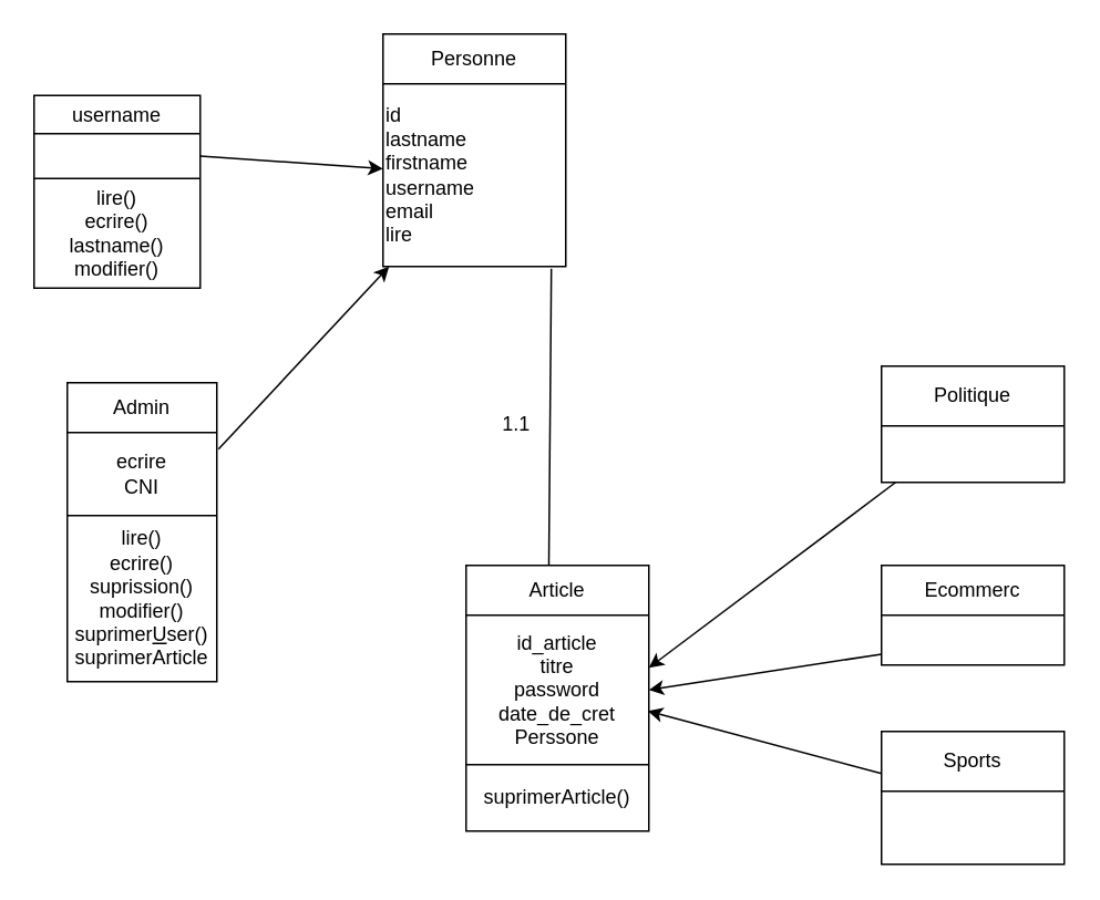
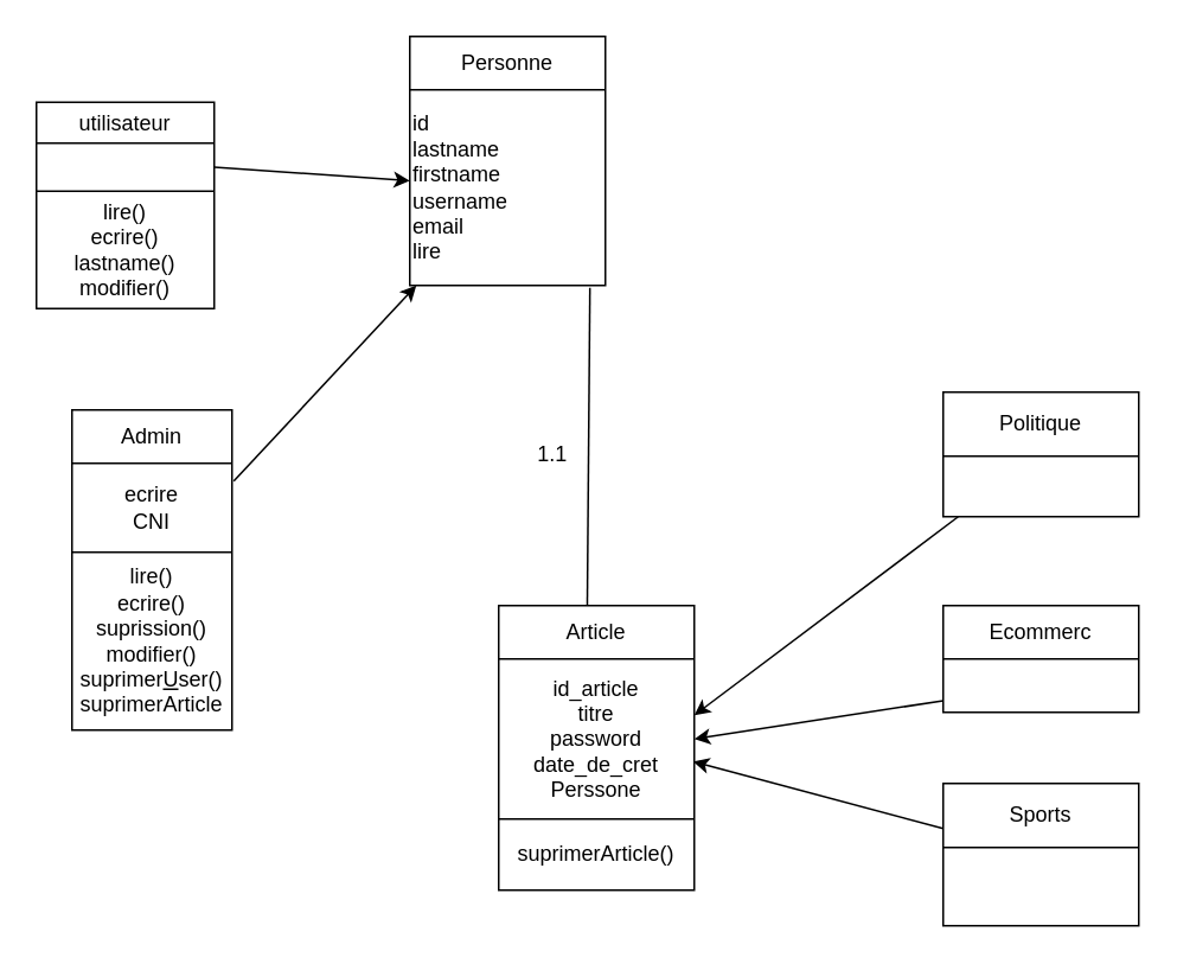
  <mxCell id="0" />
  <mxCell id="1" parent="0" />
  <mxCell id="2" style="edgeStyle=none;html=1;entryX=1;entryY=0.352;entryDx=0;entryDy=0;entryPerimeter=0;" parent="1" source="3" target="34" edge="1"><mxGeometry relative="1" as="geometry" /></mxCell>
  <mxCell id="3" value="" style="shape=table;startSize=0;container=1;collapsible=0;childLayout=tableLayout;" parent="1" vertex="1"><mxGeometry x="530" y="220" width="110" height="70" as="geometry" /></mxCell>
  <mxCell id="4" value="" style="shape=tableRow;horizontal=0;startSize=0;swimlaneHead=0;swimlaneBody=0;top=0;left=0;bottom=0;right=0;collapsible=0;dropTarget=0;fillColor=none;points=[[0,0.5],[1,0.5]];portConstraint=eastwest;" parent="3" vertex="1"><mxGeometry width="110" height="36" as="geometry" /></mxCell>
  <mxCell id="5" value="Politique" style="shape=partialRectangle;html=1;whiteSpace=wrap;connectable=0;overflow=hidden;fillColor=none;top=0;left=0;bottom=0;right=0;pointerEvents=1;" parent="4" vertex="1"><mxGeometry width="110" height="36" as="geometry"><mxRectangle width="110" height="36" as="alternateBounds" /></mxGeometry></mxCell>
  <mxCell id="6" value="" style="shape=tableRow;horizontal=0;startSize=0;swimlaneHead=0;swimlaneBody=0;top=0;left=0;bottom=0;right=0;collapsible=0;dropTarget=0;fillColor=none;points=[[0,0.5],[1,0.5]];portConstraint=eastwest;" parent="3" vertex="1"><mxGeometry y="36" width="110" height="34" as="geometry" /></mxCell>
  <mxCell id="7" value="" style="shape=partialRectangle;html=1;whiteSpace=wrap;connectable=0;overflow=hidden;fillColor=none;top=0;left=0;bottom=0;right=0;pointerEvents=1;align=left;" parent="6" vertex="1"><mxGeometry width="110" height="34" as="geometry"><mxRectangle width="110" height="34" as="alternateBounds" /></mxGeometry></mxCell>
  <mxCell id="8" value="" style="endArrow=none;html=1;exitX=0.921;exitY=1.012;exitDx=0;exitDy=0;exitPerimeter=0;entryX=0.812;entryY=0.022;entryDx=0;entryDy=0;entryPerimeter=0;" parent="1" source="13" edge="1"><mxGeometry width="50" height="50" relative="1" as="geometry"><mxPoint x="324.7" y="175.17" as="sourcePoint" /><mxPoint x="329.32" y="400.66" as="targetPoint" /></mxGeometry></mxCell>
  <mxCell id="9" value="1.1" style="text;html=1;align=center;verticalAlign=middle;resizable=0;points=[];autosize=1;strokeColor=none;fillColor=none;" parent="1" vertex="1"><mxGeometry x="290" y="240" width="40" height="30" as="geometry" /></mxCell>
  <mxCell id="10" value="" style="shape=table;startSize=0;container=1;collapsible=0;childLayout=tableLayout;" parent="1" vertex="1"><mxGeometry x="230" y="20" width="110" height="140" as="geometry" /></mxCell>
  <mxCell id="11" value="" style="shape=tableRow;horizontal=0;startSize=0;swimlaneHead=0;swimlaneBody=0;top=0;left=0;bottom=0;right=0;collapsible=0;dropTarget=0;fillColor=none;points=[[0,0.5],[1,0.5]];portConstraint=eastwest;" parent="10" vertex="1"><mxGeometry width="110" height="30" as="geometry" /></mxCell>
  <mxCell id="12" value="&lt;div style=&quot;text-align: left;&quot;&gt;Personne&lt;/div&gt;" style="shape=partialRectangle;html=1;whiteSpace=wrap;connectable=0;overflow=hidden;fillColor=none;top=0;left=0;bottom=0;right=0;pointerEvents=1;" parent="11" vertex="1"><mxGeometry width="110" height="30" as="geometry"><mxRectangle width="110" height="30" as="alternateBounds" /></mxGeometry></mxCell>
  <mxCell id="13" value="" style="shape=tableRow;horizontal=0;startSize=0;swimlaneHead=0;swimlaneBody=0;top=0;left=0;bottom=0;right=0;collapsible=0;dropTarget=0;fillColor=none;points=[[0,0.5],[1,0.5]];portConstraint=eastwest;" parent="10" vertex="1"><mxGeometry y="30" width="110" height="110" as="geometry" /></mxCell>
  <mxCell id="14" value="id&lt;br&gt;lastname&lt;br&gt;firstname&lt;br&gt;username&lt;br&gt;email&amp;nbsp;&lt;br&gt;lire&lt;br&gt;" style="shape=partialRectangle;html=1;whiteSpace=wrap;connectable=0;overflow=hidden;fillColor=none;top=0;left=0;bottom=0;right=0;pointerEvents=1;align=left;" parent="13" vertex="1"><mxGeometry width="110" height="110" as="geometry"><mxRectangle width="110" height="110" as="alternateBounds" /></mxGeometry></mxCell>
  <mxCell id="15" style="edgeStyle=none;html=1;exitX=1.011;exitY=0.2;exitDx=0;exitDy=0;exitPerimeter=0;" parent="1" source="27" target="13" edge="1"><mxGeometry relative="1" as="geometry"><mxPoint x="146.98" y="271.97" as="sourcePoint" /></mxGeometry></mxCell>
  <mxCell id="16" style="edgeStyle=none;html=1;exitX=1;exitY=0.5;exitDx=0;exitDy=0;" parent="1" source="20" target="13" edge="1"><mxGeometry relative="1" as="geometry"><mxPoint x="160" y="83.691" as="sourcePoint" /></mxGeometry></mxCell>
  <mxCell id="17" value="" style="shape=table;startSize=0;container=1;collapsible=0;childLayout=tableLayout;" parent="1" vertex="1"><mxGeometry x="20" y="57" width="100" height="116" as="geometry" /></mxCell>
  <mxCell id="18" value="" style="shape=tableRow;horizontal=0;startSize=0;swimlaneHead=0;swimlaneBody=0;top=0;left=0;bottom=0;right=0;collapsible=0;dropTarget=0;fillColor=none;points=[[0,0.5],[1,0.5]];portConstraint=eastwest;" parent="17" vertex="1"><mxGeometry width="100" height="23" as="geometry" /></mxCell>
- <mxCell id="19" value="username" style="shape=partialRectangle;html=1;whiteSpace=wrap;connectable=0;overflow=hidden;fillColor=none;top=0;left=0;bottom=0;right=0;pointerEvents=1;" parent="18" vertex="1"><mxGeometry width="100" height="23" as="geometry"><mxRectangle width="100" height="23" as="alternateBounds" /></mxGeometry></mxCell>
+ <mxCell id="19" value="utilisateur" style="shape=partialRectangle;html=1;whiteSpace=wrap;connectable=0;overflow=hidden;fillColor=none;top=0;left=0;bottom=0;right=0;pointerEvents=1;" parent="18" vertex="1"><mxGeometry width="100" height="23" as="geometry"><mxRectangle width="100" height="23" as="alternateBounds" /></mxGeometry></mxCell>
  <mxCell id="20" value="" style="shape=tableRow;horizontal=0;startSize=0;swimlaneHead=0;swimlaneBody=0;top=0;left=0;bottom=0;right=0;collapsible=0;dropTarget=0;fillColor=none;points=[[0,0.5],[1,0.5]];portConstraint=eastwest;" parent="17" vertex="1"><mxGeometry y="23" width="100" height="27" as="geometry" /></mxCell>
  <mxCell id="21" value="" style="shape=partialRectangle;html=1;whiteSpace=wrap;connectable=0;overflow=hidden;fillColor=none;top=0;left=0;bottom=0;right=0;pointerEvents=1;" parent="20" vertex="1"><mxGeometry width="100" height="27" as="geometry"><mxRectangle width="100" height="27" as="alternateBounds" /></mxGeometry></mxCell>
  <mxCell id="22" value="" style="shape=tableRow;horizontal=0;startSize=0;swimlaneHead=0;swimlaneBody=0;top=0;left=0;bottom=0;right=0;collapsible=0;dropTarget=0;fillColor=none;points=[[0,0.5],[1,0.5]];portConstraint=eastwest;" parent="17" vertex="1"><mxGeometry y="50" width="100" height="66" as="geometry" /></mxCell>
  <mxCell id="23" value="lire()&lt;br&gt;ecrire()&lt;br&gt;lastname()&lt;br&gt;modifier()" style="shape=partialRectangle;html=1;whiteSpace=wrap;connectable=0;overflow=hidden;fillColor=none;top=0;left=0;bottom=0;right=0;pointerEvents=1;" parent="22" vertex="1"><mxGeometry width="100" height="66" as="geometry"><mxRectangle width="100" height="66" as="alternateBounds" /></mxGeometry></mxCell>
  <mxCell id="24" value="" style="shape=table;startSize=0;container=1;collapsible=0;childLayout=tableLayout;" parent="1" vertex="1"><mxGeometry x="40" y="230" width="90" height="180" as="geometry" /></mxCell>
  <mxCell id="25" value="" style="shape=tableRow;horizontal=0;startSize=0;swimlaneHead=0;swimlaneBody=0;top=0;left=0;bottom=0;right=0;collapsible=0;dropTarget=0;fillColor=none;points=[[0,0.5],[1,0.5]];portConstraint=eastwest;" parent="24" vertex="1"><mxGeometry width="90" height="30" as="geometry" /></mxCell>
  <mxCell id="26" value="Admin" style="shape=partialRectangle;html=1;whiteSpace=wrap;connectable=0;overflow=hidden;fillColor=none;top=0;left=0;bottom=0;right=0;pointerEvents=1;" parent="25" vertex="1"><mxGeometry width="90" height="30" as="geometry"><mxRectangle width="90" height="30" as="alternateBounds" /></mxGeometry></mxCell>
  <mxCell id="27" value="" style="shape=tableRow;horizontal=0;startSize=0;swimlaneHead=0;swimlaneBody=0;top=0;left=0;bottom=0;right=0;collapsible=0;dropTarget=0;fillColor=none;points=[[0,0.5],[1,0.5]];portConstraint=eastwest;" parent="24" vertex="1"><mxGeometry y="30" width="90" height="50" as="geometry" /></mxCell>
  <mxCell id="28" value="&lt;span style=&quot;text-align: left;&quot;&gt;ecrire&lt;/span&gt;&lt;br style=&quot;text-align: left;&quot;&gt;&lt;span style=&quot;text-align: left;&quot;&gt;CNI&lt;/span&gt;" style="shape=partialRectangle;html=1;whiteSpace=wrap;connectable=0;overflow=hidden;fillColor=none;top=0;left=0;bottom=0;right=0;pointerEvents=1;" parent="27" vertex="1"><mxGeometry width="90" height="50" as="geometry"><mxRectangle width="90" height="50" as="alternateBounds" /></mxGeometry></mxCell>
  <mxCell id="29" value="" style="shape=tableRow;horizontal=0;startSize=0;swimlaneHead=0;swimlaneBody=0;top=0;left=0;bottom=0;right=0;collapsible=0;dropTarget=0;fillColor=none;points=[[0,0.5],[1,0.5]];portConstraint=eastwest;" parent="24" vertex="1"><mxGeometry y="80" width="90" height="100" as="geometry" /></mxCell>
  <mxCell id="30" value="lire()&lt;br&gt;ecrire()&lt;br&gt;suprission()&lt;br&gt;modifier()&lt;br&gt;suprimer&lt;u&gt;U&lt;/u&gt;ser()&lt;br&gt;suprimerArticle&lt;br&gt;" style="shape=partialRectangle;html=1;whiteSpace=wrap;connectable=0;overflow=hidden;fillColor=none;top=0;left=0;bottom=0;right=0;pointerEvents=1;" parent="29" vertex="1"><mxGeometry width="90" height="100" as="geometry"><mxRectangle width="90" height="100" as="alternateBounds" /></mxGeometry></mxCell>
  <mxCell id="31" value="" style="shape=table;startSize=0;container=1;collapsible=0;childLayout=tableLayout;" parent="1" vertex="1"><mxGeometry x="280" y="340" width="110" height="160" as="geometry" /></mxCell>
  <mxCell id="32" value="" style="shape=tableRow;horizontal=0;startSize=0;swimlaneHead=0;swimlaneBody=0;top=0;left=0;bottom=0;right=0;collapsible=0;dropTarget=0;fillColor=none;points=[[0,0.5],[1,0.5]];portConstraint=eastwest;" parent="31" vertex="1"><mxGeometry width="110" height="30" as="geometry" /></mxCell>
  <mxCell id="33" value="Article" style="shape=partialRectangle;html=1;whiteSpace=wrap;connectable=0;overflow=hidden;fillColor=none;top=0;left=0;bottom=0;right=0;pointerEvents=1;" parent="32" vertex="1"><mxGeometry width="110" height="30" as="geometry"><mxRectangle width="110" height="30" as="alternateBounds" /></mxGeometry></mxCell>
  <mxCell id="34" value="" style="shape=tableRow;horizontal=0;startSize=0;swimlaneHead=0;swimlaneBody=0;top=0;left=0;bottom=0;right=0;collapsible=0;dropTarget=0;fillColor=none;points=[[0,0.5],[1,0.5]];portConstraint=eastwest;" parent="31" vertex="1"><mxGeometry y="30" width="110" height="90" as="geometry" /></mxCell>
  <mxCell id="35" value="&lt;span style=&quot;text-align: left;&quot;&gt;id_article&lt;/span&gt;&lt;br style=&quot;text-align: left;&quot;&gt;&lt;span style=&quot;text-align: left;&quot;&gt;titre&lt;/span&gt;&lt;br style=&quot;text-align: left;&quot;&gt;&lt;span style=&quot;text-align: left;&quot;&gt;password&lt;/span&gt;&lt;br style=&quot;text-align: left;&quot;&gt;&lt;span style=&quot;text-align: left;&quot;&gt;date_de_cret&lt;/span&gt;&lt;br style=&quot;text-align: left;&quot;&gt;&lt;span style=&quot;text-align: left;&quot;&gt;Perssone&lt;/span&gt;" style="shape=partialRectangle;html=1;whiteSpace=wrap;connectable=0;overflow=hidden;fillColor=none;top=0;left=0;bottom=0;right=0;pointerEvents=1;" parent="34" vertex="1"><mxGeometry width="110" height="90" as="geometry"><mxRectangle width="110" height="90" as="alternateBounds" /></mxGeometry></mxCell>
  <mxCell id="36" value="" style="shape=tableRow;horizontal=0;startSize=0;swimlaneHead=0;swimlaneBody=0;top=0;left=0;bottom=0;right=0;collapsible=0;dropTarget=0;fillColor=none;points=[[0,0.5],[1,0.5]];portConstraint=eastwest;" parent="31" vertex="1"><mxGeometry y="120" width="110" height="40" as="geometry" /></mxCell>
  <mxCell id="37" value="suprimerArticle()" style="shape=partialRectangle;html=1;whiteSpace=wrap;connectable=0;overflow=hidden;fillColor=none;top=0;left=0;bottom=0;right=0;pointerEvents=1;" parent="36" vertex="1"><mxGeometry width="110" height="40" as="geometry"><mxRectangle width="110" height="40" as="alternateBounds" /></mxGeometry></mxCell>
  <mxCell id="38" value="" style="shape=table;startSize=0;container=1;collapsible=0;childLayout=tableLayout;" parent="1" vertex="1"><mxGeometry x="530" y="340" width="110" height="60" as="geometry" /></mxCell>
  <mxCell id="39" value="" style="shape=tableRow;horizontal=0;startSize=0;swimlaneHead=0;swimlaneBody=0;top=0;left=0;bottom=0;right=0;collapsible=0;dropTarget=0;fillColor=none;points=[[0,0.5],[1,0.5]];portConstraint=eastwest;" parent="38" vertex="1"><mxGeometry width="110" height="30" as="geometry" /></mxCell>
  <mxCell id="40" value="Ecommerc" style="shape=partialRectangle;html=1;whiteSpace=wrap;connectable=0;overflow=hidden;fillColor=none;top=0;left=0;bottom=0;right=0;pointerEvents=1;" parent="39" vertex="1"><mxGeometry width="110" height="30" as="geometry"><mxRectangle width="110" height="30" as="alternateBounds" /></mxGeometry></mxCell>
  <mxCell id="41" value="" style="shape=tableRow;horizontal=0;startSize=0;swimlaneHead=0;swimlaneBody=0;top=0;left=0;bottom=0;right=0;collapsible=0;dropTarget=0;fillColor=none;points=[[0,0.5],[1,0.5]];portConstraint=eastwest;" parent="38" vertex="1"><mxGeometry y="30" width="110" height="30" as="geometry" /></mxCell>
  <mxCell id="42" value="" style="shape=partialRectangle;html=1;whiteSpace=wrap;connectable=0;overflow=hidden;fillColor=none;top=0;left=0;bottom=0;right=0;pointerEvents=1;align=left;" parent="41" vertex="1"><mxGeometry width="110" height="30" as="geometry"><mxRectangle width="110" height="30" as="alternateBounds" /></mxGeometry></mxCell>
  <mxCell id="43" style="edgeStyle=none;html=1;entryX=0.994;entryY=0.641;entryDx=0;entryDy=0;entryPerimeter=0;" parent="1" source="44" target="34" edge="1"><mxGeometry relative="1" as="geometry" /></mxCell>
  <mxCell id="44" value="" style="shape=table;startSize=0;container=1;collapsible=0;childLayout=tableLayout;" parent="1" vertex="1"><mxGeometry x="530" y="440" width="110" height="80" as="geometry" /></mxCell>
  <mxCell id="45" value="" style="shape=tableRow;horizontal=0;startSize=0;swimlaneHead=0;swimlaneBody=0;top=0;left=0;bottom=0;right=0;collapsible=0;dropTarget=0;fillColor=none;points=[[0,0.5],[1,0.5]];portConstraint=eastwest;" parent="44" vertex="1"><mxGeometry width="110" height="36" as="geometry" /></mxCell>
  <mxCell id="46" value="Sports" style="shape=partialRectangle;html=1;whiteSpace=wrap;connectable=0;overflow=hidden;fillColor=none;top=0;left=0;bottom=0;right=0;pointerEvents=1;" parent="45" vertex="1"><mxGeometry width="110" height="36" as="geometry"><mxRectangle width="110" height="36" as="alternateBounds" /></mxGeometry></mxCell>
  <mxCell id="47" value="" style="shape=tableRow;horizontal=0;startSize=0;swimlaneHead=0;swimlaneBody=0;top=0;left=0;bottom=0;right=0;collapsible=0;dropTarget=0;fillColor=none;points=[[0,0.5],[1,0.5]];portConstraint=eastwest;" parent="44" vertex="1"><mxGeometry y="36" width="110" height="44" as="geometry" /></mxCell>
  <mxCell id="48" value="" style="shape=partialRectangle;html=1;whiteSpace=wrap;connectable=0;overflow=hidden;fillColor=none;top=0;left=0;bottom=0;right=0;pointerEvents=1;align=left;" parent="47" vertex="1"><mxGeometry width="110" height="44" as="geometry"><mxRectangle width="110" height="44" as="alternateBounds" /></mxGeometry></mxCell>
  <mxCell id="49" style="edgeStyle=none;html=1;entryX=1;entryY=0.5;entryDx=0;entryDy=0;" parent="1" source="41" target="34" edge="1"><mxGeometry relative="1" as="geometry" /></mxCell>
